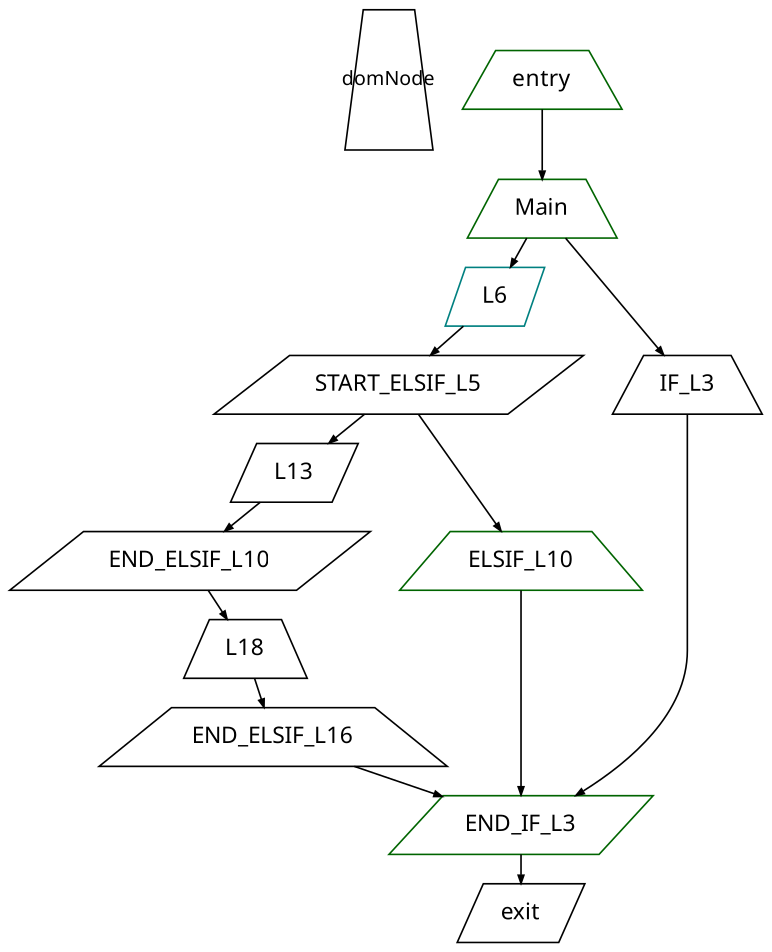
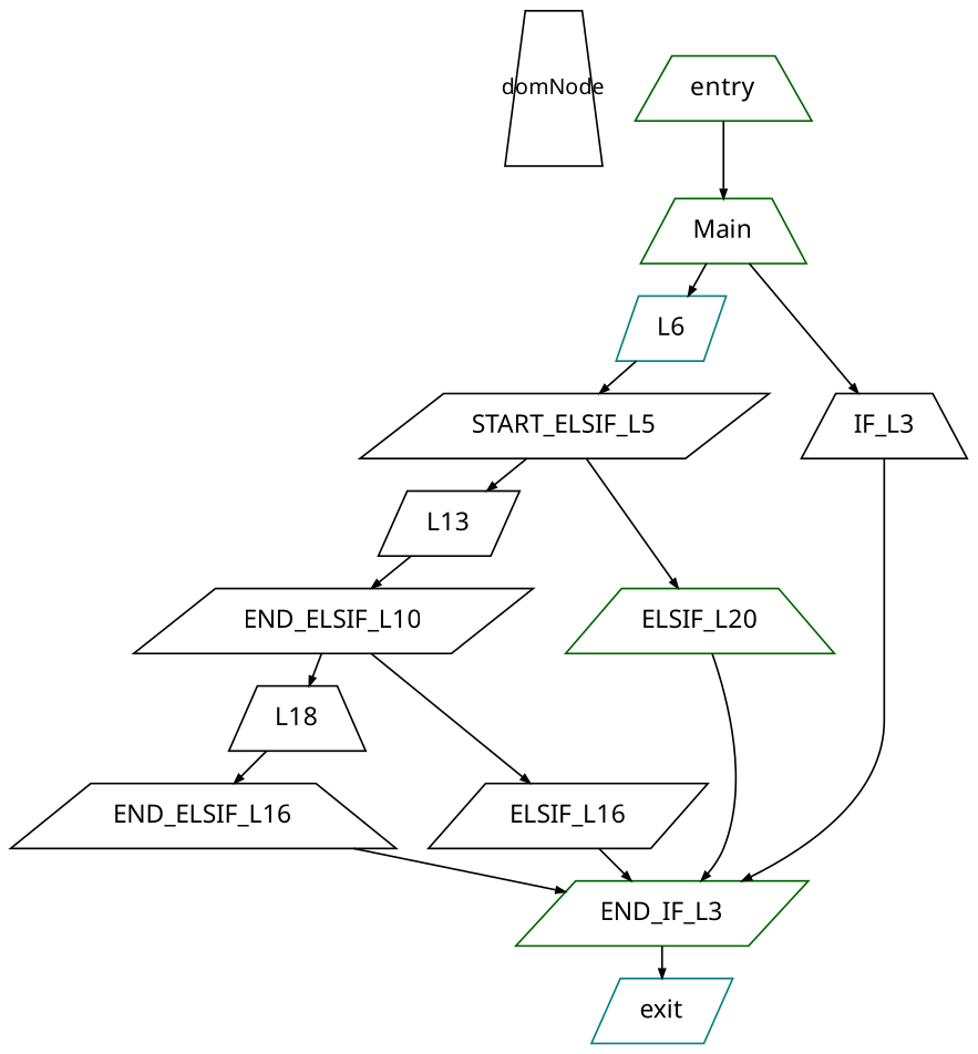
  digraph {
    fontname="Noto Sans"
    ranksep=.25
    node [color=black fontname="Noto Sans" shape=trapezium]
    edge [arrowsize=.5 fontname="Noto Sans"]
    domNode [fixedsize=true fontsize=12 height=1.2]
    entry [color=darkgreen]
    Main [color=darkgreen]
    L6 [color=teal shape=parallelogram]
    IF_L3
    START_ELSIF_L5 [shape=parallelogram]
    END_IF_L3 [color=darkgreen shape=parallelogram]
    L13 [shape=parallelogram]
-   ELSIF_L10 [color=darkgreen]
-   exit [shape=parallelogram]
+   ELSIF_L10 [color=darkgreen label=ELSIF_L20]
+   exit [color=teal shape=parallelogram]
    END_ELSIF_L10 [shape=parallelogram]
    L18
+   ELSIF_L16 [shape=parallelogram]
    END_ELSIF_L16
    entry -> Main
    Main -> L6
    Main -> IF_L3
    L6 -> START_ELSIF_L5
    IF_L3 -> END_IF_L3
    START_ELSIF_L5 -> L13
    START_ELSIF_L5 -> ELSIF_L10
    END_IF_L3 -> exit
    L13 -> END_ELSIF_L10
    ELSIF_L10 -> END_IF_L3
    END_ELSIF_L10 -> L18
+   END_ELSIF_L10 -> ELSIF_L16
    L18 -> END_ELSIF_L16
+   ELSIF_L16 -> END_IF_L3
    END_ELSIF_L16 -> END_IF_L3
  }
